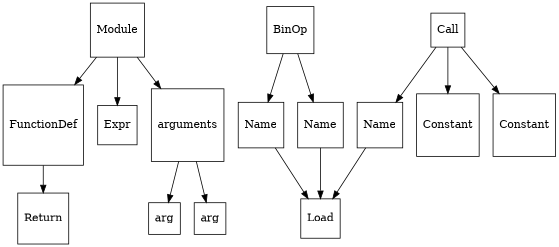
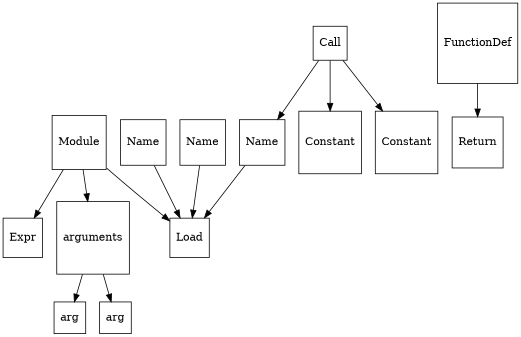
  digraph {
    rankdir=TD
    node [shape=square]
    n1 [label=Module]
    n2 [label=FunctionDef]
    n3 [label=Expr]
    n4 [label=arguments]
    n5 [label=Return]
    n6 [label=arg]
    n7 [label=arg]
-   n8 [label=BinOp]
    n9 [label=Name]
    n10 [label=Name]
    n11 [label=Load]
    n12 [label=Call]
    n13 [label=Name]
    n14 [label=Constant]
    n15 [label=Constant]
-   n1 -> n2
+   n1 -> n11
    n1 -> n3
    n1 -> n4
    n2 -> n5
    n4 -> n6
    n4 -> n7
-   n8 -> n9
-   n8 -> n10
    n9 -> n11
    n10 -> n11
    n12 -> n13
    n12 -> n14
    n12 -> n15
    n13 -> n11
  }
